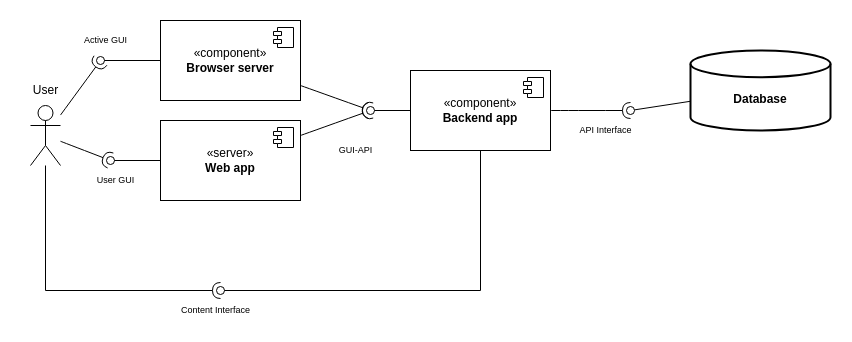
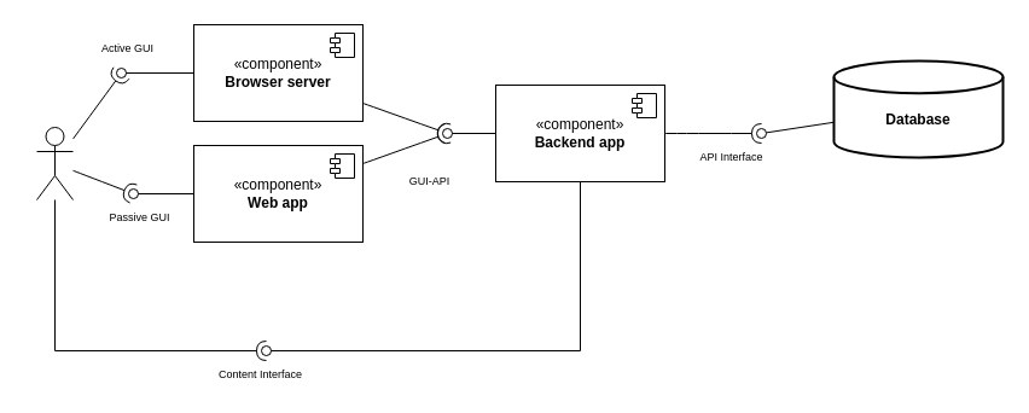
  <mxCell id="0" />
  <mxCell id="1" parent="0" />
  <mxCell id="2" value="«component»&lt;br&gt;&lt;b&gt;Browser server&lt;/b&gt;" style="html=1;dropTarget=0;whiteSpace=wrap;" vertex="1" parent="1"><mxGeometry x="160" y="20" width="140" height="80" as="geometry" /></mxCell>
  <mxCell id="3" value="" style="shape=module;jettyWidth=8;jettyHeight=4;" vertex="1" parent="2"><mxGeometry x="1" width="20" height="20" relative="1" as="geometry"><mxPoint x="-27" y="7" as="offset" /></mxGeometry></mxCell>
- <mxCell id="4" value="«server»&lt;br&gt;&lt;b&gt;Web app&lt;/b&gt;" style="html=1;dropTarget=0;whiteSpace=wrap;" vertex="1" parent="1"><mxGeometry x="160" y="120" width="140" height="80" as="geometry" /></mxCell>
+ <mxCell id="4" value="«component»&lt;br&gt;&lt;b&gt;Web app&lt;/b&gt;" style="html=1;dropTarget=0;whiteSpace=wrap;" vertex="1" parent="1"><mxGeometry x="160" y="120" width="140" height="80" as="geometry" /></mxCell>
  <mxCell id="5" value="" style="shape=module;jettyWidth=8;jettyHeight=4;" vertex="1" parent="4"><mxGeometry x="1" width="20" height="20" relative="1" as="geometry"><mxPoint x="-27" y="7" as="offset" /></mxGeometry></mxCell>
  <mxCell id="6" value="«component»&lt;br&gt;&lt;b&gt;Backend app&lt;/b&gt;" style="html=1;dropTarget=0;whiteSpace=wrap;" vertex="1" parent="1"><mxGeometry x="410" y="70" width="140" height="80" as="geometry" /></mxCell>
  <mxCell id="7" value="" style="shape=module;jettyWidth=8;jettyHeight=4;" vertex="1" parent="6"><mxGeometry x="1" width="20" height="20" relative="1" as="geometry"><mxPoint x="-27" y="7" as="offset" /></mxGeometry></mxCell>
  <mxCell id="8" value="&lt;b&gt;Database&lt;/b&gt;" style="strokeWidth=2;html=1;shape=mxgraph.flowchart.database;whiteSpace=wrap;spacingBottom=-17;" vertex="1" parent="1"><mxGeometry x="690" y="50" width="140" height="80" as="geometry" /></mxCell>
  <mxCell id="9" value="" style="html=1;verticalAlign=bottom;labelBackgroundColor=none;endArrow=oval;endFill=0;endSize=8;rounded=0;" edge="1" parent="1" source="6"><mxGeometry width="160" relative="1" as="geometry"><mxPoint x="250" y="194.71" as="sourcePoint" /><mxPoint x="370" y="110" as="targetPoint" /></mxGeometry></mxCell>
  <mxCell id="10" value="" style="rounded=0;orthogonalLoop=1;jettySize=auto;html=1;endArrow=halfCircle;endFill=0;endSize=6;strokeWidth=1;sketch=0;fontSize=12;curved=1;" edge="1" parent="1" source="2"><mxGeometry relative="1" as="geometry"><mxPoint x="385" y="135" as="sourcePoint" /><mxPoint x="370" y="110" as="targetPoint" /></mxGeometry></mxCell>
  <mxCell id="11" value="" style="ellipse;whiteSpace=wrap;html=1;align=center;aspect=fixed;fillColor=none;strokeColor=none;resizable=0;perimeter=centerPerimeter;rotatable=0;allowArrows=0;points=[];outlineConnect=1;" vertex="1" parent="1"><mxGeometry x="360" y="130" width="10" height="10" as="geometry" /></mxCell>
  <mxCell id="12" value="" style="rounded=0;orthogonalLoop=1;jettySize=auto;html=1;endArrow=halfCircle;endFill=0;endSize=6;strokeWidth=1;sketch=0;fontSize=12;curved=1;" edge="1" parent="1" source="4"><mxGeometry relative="1" as="geometry"><mxPoint x="260" y="100" as="sourcePoint" /><mxPoint x="370" y="110" as="targetPoint" /></mxGeometry></mxCell>
  <mxCell id="13" value="GUI-API" style="text;html=1;align=center;verticalAlign=middle;resizable=0;points=[];autosize=1;strokeColor=none;fillColor=none;fontSize=9;" vertex="1" parent="1"><mxGeometry x="320" y="140" width="70" height="20" as="geometry" /></mxCell>
  <mxCell id="14" value="" style="html=1;verticalAlign=bottom;labelBackgroundColor=none;endArrow=oval;endFill=0;endSize=8;rounded=0;" edge="1" parent="1" source="8"><mxGeometry width="160" relative="1" as="geometry"><mxPoint x="400" y="120" as="sourcePoint" /><mxPoint x="630" y="110" as="targetPoint" /></mxGeometry></mxCell>
  <mxCell id="15" value="" style="rounded=0;orthogonalLoop=1;jettySize=auto;html=1;endArrow=halfCircle;endFill=0;endSize=6;strokeWidth=1;sketch=0;fontSize=12;curved=1;" edge="1" parent="1" source="6"><mxGeometry relative="1" as="geometry"><mxPoint x="260" y="89" as="sourcePoint" /><mxPoint x="630" y="110" as="targetPoint" /></mxGeometry></mxCell>
  <mxCell id="16" value="API Interface" style="text;html=1;align=center;verticalAlign=middle;resizable=0;points=[];autosize=1;strokeColor=none;fillColor=none;fontSize=9;" vertex="1" parent="1"><mxGeometry x="565" y="120" width="80" height="20" as="geometry" /></mxCell>
  <mxCell id="17" value="" style="html=1;verticalAlign=bottom;labelBackgroundColor=none;endArrow=oval;endFill=0;endSize=8;rounded=0;" edge="1" parent="1" source="2"><mxGeometry width="160" relative="1" as="geometry"><mxPoint x="130" y="90" as="sourcePoint" /><mxPoint x="100" y="60" as="targetPoint" /></mxGeometry></mxCell>
  <mxCell id="18" value="" style="html=1;verticalAlign=bottom;labelBackgroundColor=none;endArrow=oval;endFill=0;endSize=8;rounded=0;" edge="1" parent="1" source="4"><mxGeometry width="160" relative="1" as="geometry"><mxPoint x="170" y="83" as="sourcePoint" /><mxPoint x="110" y="160" as="targetPoint" /></mxGeometry></mxCell>
  <mxCell id="19" value="" style="shape=umlActor;verticalLabelPosition=bottom;verticalAlign=top;html=1;outlineConnect=0;" vertex="1" parent="1"><mxGeometry x="30" y="105" width="30" height="60" as="geometry" /></mxCell>
  <mxCell id="20" value="" style="rounded=0;orthogonalLoop=1;jettySize=auto;html=1;endArrow=halfCircle;endFill=0;endSize=6;strokeWidth=1;sketch=0;fontSize=12;curved=1;" edge="1" parent="1" source="19"><mxGeometry relative="1" as="geometry"><mxPoint x="310" y="143" as="sourcePoint" /><mxPoint x="100" y="60" as="targetPoint" /></mxGeometry></mxCell>
  <mxCell id="21" value="" style="rounded=0;orthogonalLoop=1;jettySize=auto;html=1;endArrow=halfCircle;endFill=0;endSize=6;strokeWidth=1;sketch=0;fontSize=12;curved=1;" edge="1" parent="1" source="19"><mxGeometry relative="1" as="geometry"><mxPoint x="70" y="96" as="sourcePoint" /><mxPoint x="110" y="160" as="targetPoint" /></mxGeometry></mxCell>
  <mxCell id="22" value="Active GUI" style="text;html=1;align=center;verticalAlign=middle;resizable=0;points=[];autosize=1;strokeColor=none;fillColor=none;fontSize=9;" vertex="1" parent="1"><mxGeometry x="70" y="30" width="70" height="20" as="geometry" /></mxCell>
- <mxCell id="23" value="User GUI" style="text;html=1;align=center;verticalAlign=middle;resizable=0;points=[];autosize=1;strokeColor=none;fillColor=none;fontSize=9;" vertex="1" parent="1"><mxGeometry x="80" y="170" width="70" height="20" as="geometry" /></mxCell>
+ <mxCell id="23" value="Passive GUI" style="text;html=1;align=center;verticalAlign=middle;resizable=0;points=[];autosize=1;strokeColor=none;fillColor=none;fontSize=9;" vertex="1" parent="1"><mxGeometry x="80" y="170" width="70" height="20" as="geometry" /></mxCell>
  <mxCell id="24" value="" style="html=1;verticalAlign=bottom;labelBackgroundColor=none;endArrow=oval;endFill=0;endSize=8;rounded=0;edgeStyle=orthogonalEdgeStyle;" edge="1" parent="1" source="6"><mxGeometry width="160" relative="1" as="geometry"><mxPoint x="420" y="120" as="sourcePoint" /><mxPoint x="220" y="290" as="targetPoint" /><Array as="points"><mxPoint x="480" y="290" /><mxPoint x="220" y="290" /></Array></mxGeometry></mxCell>
  <mxCell id="25" value="Content Interface" style="text;html=1;align=center;verticalAlign=middle;resizable=0;points=[];autosize=1;strokeColor=none;fillColor=none;fontSize=9;" vertex="1" parent="1"><mxGeometry x="170" y="300" width="90" height="20" as="geometry" /></mxCell>
  <mxCell id="26" value="" style="rounded=0;orthogonalLoop=1;jettySize=auto;html=1;endArrow=halfCircle;endFill=0;endSize=6;strokeWidth=1;sketch=0;fontSize=12;edgeStyle=orthogonalEdgeStyle;" edge="1" parent="1" source="19"><mxGeometry relative="1" as="geometry"><mxPoint x="310" y="145" as="sourcePoint" /><mxPoint x="220" y="290" as="targetPoint" /><Array as="points"><mxPoint x="45" y="290" /></Array></mxGeometry></mxCell>
- <mxCell id="27" value="User" style="text;html=1;align=center;verticalAlign=middle;resizable=0;points=[];autosize=1;strokeColor=none;fillColor=none;fontSize=12;" vertex="1" parent="1"><mxGeometry y="75" width="50" height="30" as="geometry" x="20" /></mxCell>
